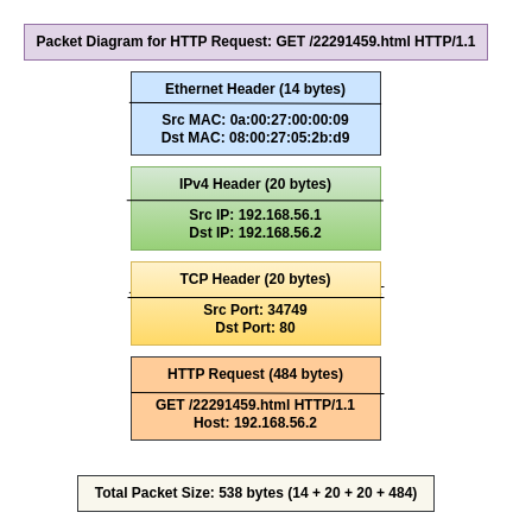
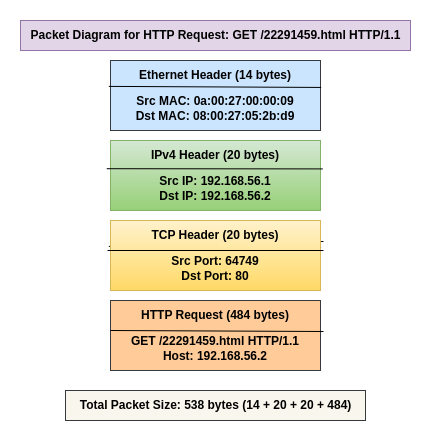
  <mxCell id="0" />
  <mxCell id="1" parent="0" />
  <mxCell id="2" value="&lt;p style=&quot;white-space-collapse: preserve;&quot; dir=&quot;auto&quot;&gt;Ethernet Header (14 bytes)&lt;/p&gt;&lt;p style=&quot;white-space-collapse: preserve;&quot; dir=&quot;auto&quot;&gt;Src MAC: 0a:00:27:00:00:09&lt;br&gt;Dst MAC: 08:00:27:05:2b:d9&lt;/p&gt;" style="rounded=0;whiteSpace=wrap;html=1;imageWidth=70;imageHeight=50;align=center;fontStyle=1;fillColor=#cce5ff;strokeColor=#36393d;noLabel=0;" vertex="1" parent="1"><mxGeometry x="110" y="60" width="210" height="70" as="geometry" /></mxCell>
  <mxCell id="3" value="" style="endArrow=none;html=1;rounded=0;exitX=-0.008;exitY=0.37;exitDx=0;exitDy=0;entryX=1.003;entryY=0.385;entryDx=0;entryDy=0;entryPerimeter=0;exitPerimeter=0;" edge="1" parent="1" source="2" target="2"><mxGeometry width="50" height="50" relative="1" as="geometry"><mxPoint x="110" y="87.58" as="sourcePoint" /><mxPoint x="348.08" y="86.95" as="targetPoint" /></mxGeometry></mxCell>
  <mxCell id="4" value="&lt;p style=&quot;white-space-collapse: preserve;&quot; dir=&quot;auto&quot;&gt;IPv4 Header (20 bytes)&lt;/p&gt;&lt;p style=&quot;white-space-collapse: preserve;&quot; dir=&quot;auto&quot;&gt;Src IP: 192.168.56.1&lt;br/&gt;Dst IP: 192.168.56.2&lt;/p&gt;" style="rounded=0;whiteSpace=wrap;html=1;imageWidth=70;imageHeight=50;align=center;fontStyle=1;fillColor=#d5e8d4;strokeColor=#82b366;noLabel=0;gradientColor=#97d077;" vertex="1" parent="1"><mxGeometry x="110" y="140" width="210" height="70" as="geometry" /></mxCell>
  <mxCell id="5" value="" style="endArrow=none;html=1;rounded=0;exitX=-0.018;exitY=0.403;exitDx=0;exitDy=0;entryX=1.011;entryY=0.406;entryDx=0;entryDy=0;entryPerimeter=0;exitPerimeter=0;" edge="1" parent="1" source="4" target="4"><mxGeometry width="50" height="50" relative="1" as="geometry"><mxPoint x="-110" y="100" as="sourcePoint" /><mxPoint x="103" y="101" as="targetPoint" /></mxGeometry></mxCell>
  <mxCell id="6" value="" style="endArrow=none;html=1;rounded=0;exitX=-0.008;exitY=0.37;exitDx=0;exitDy=0;entryX=1.003;entryY=0.385;entryDx=0;entryDy=0;entryPerimeter=0;exitPerimeter=0;fillColor=#fff2cc;gradientColor=#ffd966;strokeColor=#000000;" edge="1" parent="1" source="11"><mxGeometry width="50" height="50" relative="1" as="geometry"><mxPoint x="110" y="240" as="sourcePoint" /><mxPoint x="323" y="241" as="targetPoint" /></mxGeometry></mxCell>
  <mxCell id="7" value="&lt;p style=&quot;&quot; dir=&quot;auto&quot;&gt;&lt;span style=&quot;white-space-collapse: preserve;&quot;&gt;HTTP Request (484 bytes)&lt;/span&gt;&lt;/p&gt;&lt;p style=&quot;&quot; dir=&quot;auto&quot;&gt;&lt;span style=&quot;white-space-collapse: preserve;&quot;&gt;GET /22291459.html HTTP/1.1&lt;br/&gt;Host: 192.168.56.2&lt;/span&gt;&lt;/p&gt;" style="rounded=0;whiteSpace=wrap;html=1;imageWidth=70;imageHeight=50;align=center;fontStyle=1;fillColor=#ffcc99;strokeColor=#36393d;noLabel=0;" vertex="1" parent="1"><mxGeometry x="110" y="300" width="210" height="70" as="geometry" /></mxCell>
  <mxCell id="8" value="" style="endArrow=none;html=1;rounded=0;exitX=-0.008;exitY=0.37;exitDx=0;exitDy=0;entryX=1.003;entryY=0.385;entryDx=0;entryDy=0;entryPerimeter=0;exitPerimeter=0;fillColor=#fff2cc;gradientColor=#ffd966;strokeColor=#000000;" edge="1" parent="1"><mxGeometry width="50" height="50" relative="1" as="geometry"><mxPoint x="110" y="330" as="sourcePoint" /><mxPoint x="323" y="331" as="targetPoint" /></mxGeometry></mxCell>
- <mxCell id="9" value="&lt;b&gt;Total Packet Size: 538 bytes (14 + 20 + 20 + 484)&lt;/b&gt;" style="text;html=1;align=center;verticalAlign=middle;resizable=0;points=[];autosize=1;strokeColor=#36393d;fillColor=#f9f7ed;" vertex="1" parent="1"><mxGeometry x="65" y="400" width="300" height="30" as="geometry" /></mxCell>
+ <mxCell id="9" value="&lt;b&gt;Total Packet Size: 538 bytes (14 + 20 + 20 + 484)&lt;/b&gt;" style="text;html=1;align=center;verticalAlign=middle;resizable=0;points=[];autosize=1;strokeColor=#36393d;fillColor=#f9f7ed;" vertex="1" parent="1"><mxGeometry x="65" y="390" width="300" height="30" as="geometry" /></mxCell>
  <mxCell id="10" value="" style="endArrow=none;html=1;rounded=0;exitX=-0.008;exitY=0.37;exitDx=0;exitDy=0;entryX=1.003;entryY=0.385;entryDx=0;entryDy=0;entryPerimeter=0;exitPerimeter=0;fillColor=#fff2cc;gradientColor=#ffd966;strokeColor=#000000;" edge="1" parent="1" target="11"><mxGeometry width="50" height="50" relative="1" as="geometry"><mxPoint x="110" y="240" as="sourcePoint" /><mxPoint x="323" y="241" as="targetPoint" /></mxGeometry></mxCell>
- <mxCell id="11" value="&lt;p style=&quot;&quot; dir=&quot;auto&quot;&gt;&lt;span style=&quot;white-space-collapse: preserve;&quot;&gt;TCP Header (20 bytes)&lt;/span&gt;&lt;/p&gt;&lt;p style=&quot;&quot; dir=&quot;auto&quot;&gt;&lt;span style=&quot;white-space-collapse: preserve;&quot;&gt;Src Port: 34749&lt;br/&gt;Dst Port: 80&lt;/span&gt;&lt;/p&gt;" style="rounded=0;whiteSpace=wrap;html=1;imageWidth=70;imageHeight=50;align=center;fontStyle=1;fillColor=#fff2cc;strokeColor=#d6b656;noLabel=0;gradientColor=#ffd966;" vertex="1" parent="1"><mxGeometry x="110" y="220" width="210" height="70" as="geometry" /></mxCell>
+ <mxCell id="11" value="&lt;p style=&quot;&quot; dir=&quot;auto&quot;&gt;&lt;span style=&quot;white-space-collapse: preserve;&quot;&gt;TCP Header (20 bytes)&lt;/span&gt;&lt;/p&gt;&lt;p style=&quot;&quot; dir=&quot;auto&quot;&gt;&lt;span style=&quot;white-space-collapse: preserve;&quot;&gt;Src Port: 64749&lt;br/&gt;Dst Port: 80&lt;/span&gt;&lt;/p&gt;" style="rounded=0;whiteSpace=wrap;html=1;imageWidth=70;imageHeight=50;align=center;fontStyle=1;fillColor=#fff2cc;strokeColor=#d6b656;noLabel=0;gradientColor=#ffd966;" vertex="1" parent="1"><mxGeometry x="110" y="220" width="210" height="70" as="geometry" /></mxCell>
  <mxCell id="12" value="" style="endArrow=none;html=1;rounded=0;exitX=-0.018;exitY=0.403;exitDx=0;exitDy=0;entryX=1.011;entryY=0.406;entryDx=0;entryDy=0;entryPerimeter=0;exitPerimeter=0;" edge="1" parent="1"><mxGeometry width="50" height="50" relative="1" as="geometry"><mxPoint x="107" y="250" as="sourcePoint" /><mxPoint x="323" y="250" as="targetPoint" /></mxGeometry></mxCell>
  <mxCell id="13" value="&lt;b&gt;Packet Diagram for HTTP Request: GET /22291459.html HTTP/1.1&lt;/b&gt;" style="text;html=1;align=center;verticalAlign=middle;resizable=0;points=[];autosize=1;strokeColor=#9673a6;fillColor=#e1d5e7;" vertex="1" parent="1"><mxGeometry x="20" y="20" width="390" height="30" as="geometry" /></mxCell>
